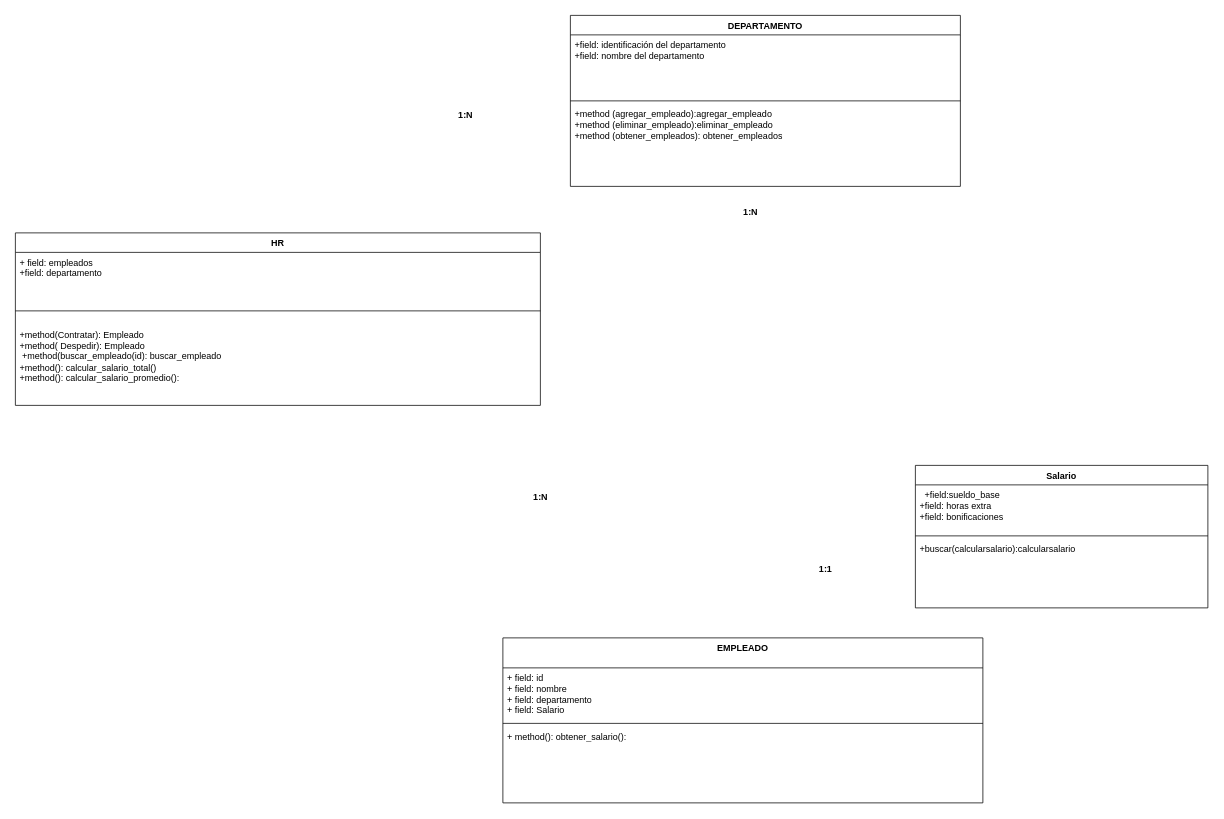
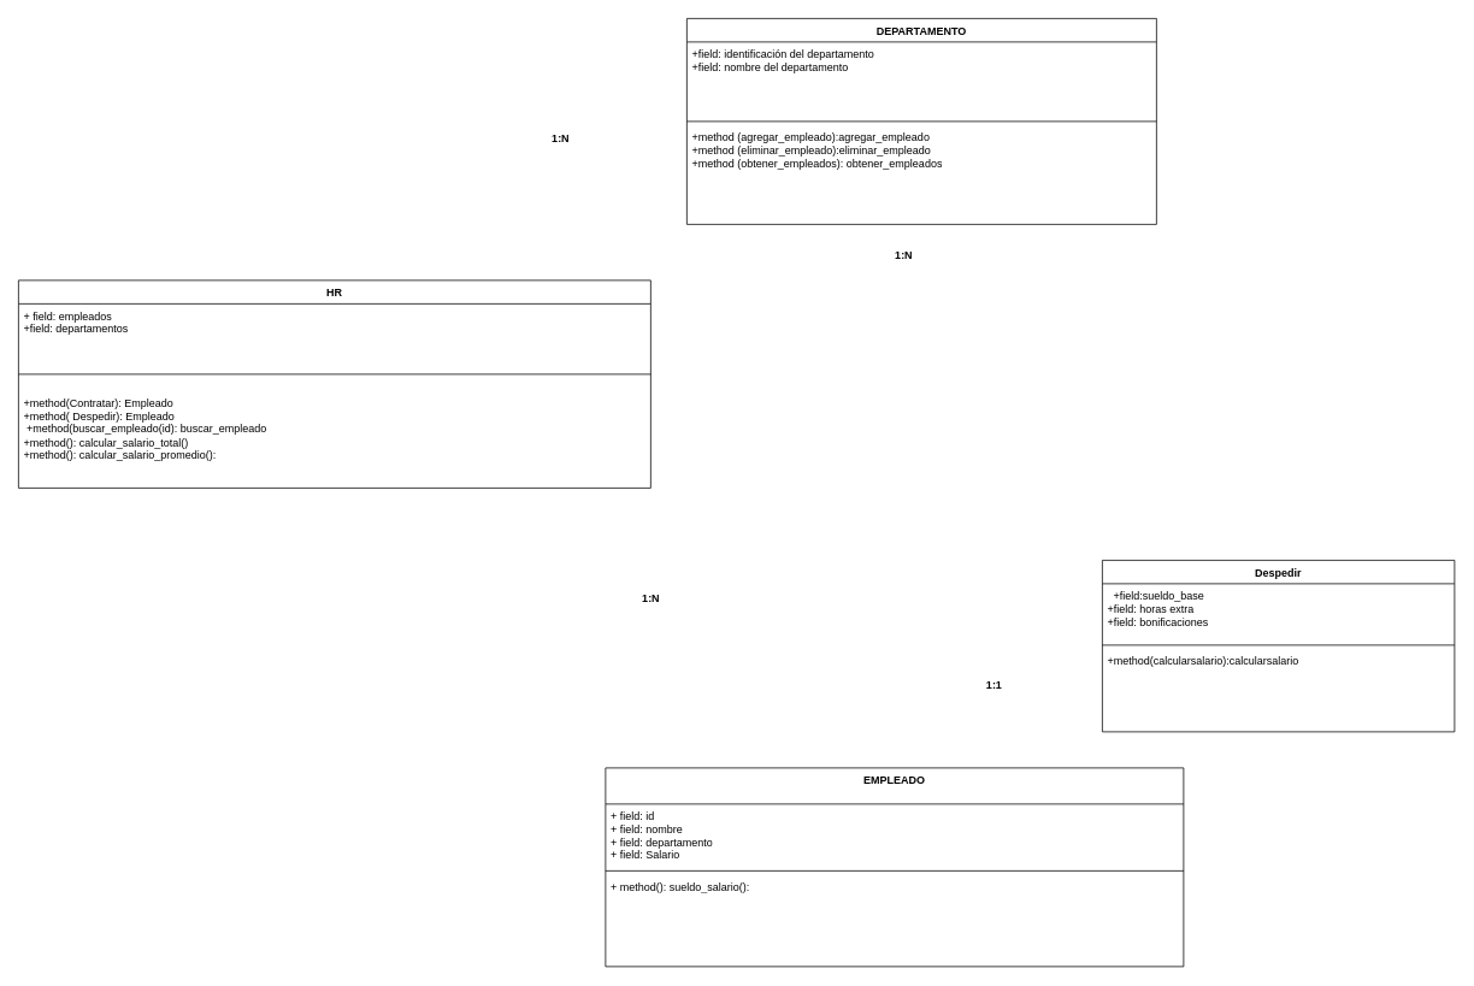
  <mxCell id="0" />
  <mxCell id="1" parent="0" />
  <mxCell id="2" value="HR" style="swimlane;fontStyle=1;align=center;verticalAlign=top;childLayout=stackLayout;horizontal=1;startSize=26;horizontalStack=0;resizeParent=1;resizeParentMax=0;resizeLast=0;collapsible=1;marginBottom=0;whiteSpace=wrap;html=1;" vertex="1" parent="1"><mxGeometry x="20" y="310" width="700" height="230" as="geometry" /></mxCell>
- <mxCell id="3" value="+ field: empleados&lt;br style=&quot;border-color: var(--border-color);&quot;&gt;+field: departamento&lt;br style=&quot;border-color: var(--border-color);&quot;&gt;" style="text;strokeColor=none;fillColor=none;align=left;verticalAlign=top;spacingLeft=4;spacingRight=4;overflow=hidden;rotatable=0;points=[[0,0.5],[1,0.5]];portConstraint=eastwest;whiteSpace=wrap;html=1;" vertex="1" parent="2"><mxGeometry y="26" width="700" height="74" as="geometry" /></mxCell>
+ <mxCell id="3" value="+ field: empleados&lt;br style=&quot;border-color: var(--border-color);&quot;&gt;+field: departamentos&lt;br style=&quot;border-color: var(--border-color);&quot;&gt;" style="text;strokeColor=none;fillColor=none;align=left;verticalAlign=top;spacingLeft=4;spacingRight=4;overflow=hidden;rotatable=0;points=[[0,0.5],[1,0.5]];portConstraint=eastwest;whiteSpace=wrap;html=1;" vertex="1" parent="2"><mxGeometry y="26" width="700" height="74" as="geometry" /></mxCell>
  <mxCell id="4" value="" style="line;strokeWidth=1;fillColor=none;align=left;verticalAlign=middle;spacingTop=-1;spacingLeft=3;spacingRight=3;rotatable=0;labelPosition=right;points=[];portConstraint=eastwest;strokeColor=inherit;" vertex="1" parent="2"><mxGeometry y="100" width="700" height="8" as="geometry" /></mxCell>
  <mxCell id="5" value="&lt;div&gt;&lt;br&gt;&lt;/div&gt;+method(Contratar): Empleado&lt;span style=&quot;background-color: initial;&quot;&gt;&lt;br&gt;&lt;/span&gt;+method( Despedir): Empleado&lt;br&gt;&lt;div&gt;&amp;nbsp;+method(buscar_empleado(id):&amp;nbsp;buscar_empleado&lt;/div&gt;&lt;div&gt;+method():&amp;nbsp;calcular_salario_total()&lt;/div&gt;+method():&amp;nbsp;calcular_salario_promedio():&lt;br&gt;&lt;div&gt;&lt;br&gt;&lt;/div&gt;" style="text;strokeColor=none;fillColor=none;align=left;verticalAlign=top;spacingLeft=4;spacingRight=4;overflow=hidden;rotatable=0;points=[[0,0.5],[1,0.5]];portConstraint=eastwest;whiteSpace=wrap;html=1;" vertex="1" parent="2"><mxGeometry y="108" width="700" height="122" as="geometry" /></mxCell>
  <mxCell id="6" value="EMPLEADO&lt;br&gt;" style="swimlane;fontStyle=1;align=center;verticalAlign=top;childLayout=stackLayout;horizontal=1;startSize=40;horizontalStack=0;resizeParent=1;resizeParentMax=0;resizeLast=0;collapsible=1;marginBottom=0;whiteSpace=wrap;html=1;" vertex="1" parent="1"><mxGeometry x="670" y="850" width="640" height="220" as="geometry" /></mxCell>
  <mxCell id="7" value="+ field: id&lt;br&gt;+ field: nombre&lt;br&gt;+ field: departamento&lt;br&gt;+ field: Salario&lt;br&gt;" style="text;strokeColor=none;fillColor=none;align=left;verticalAlign=top;spacingLeft=4;spacingRight=4;overflow=hidden;rotatable=0;points=[[0,0.5],[1,0.5]];portConstraint=eastwest;whiteSpace=wrap;html=1;" vertex="1" parent="6"><mxGeometry y="40" width="640" height="70" as="geometry" /></mxCell>
  <mxCell id="8" value="" style="line;strokeWidth=1;fillColor=none;align=left;verticalAlign=middle;spacingTop=-1;spacingLeft=3;spacingRight=3;rotatable=0;labelPosition=right;points=[];portConstraint=eastwest;strokeColor=inherit;" vertex="1" parent="6"><mxGeometry y="110" width="640" height="8" as="geometry" /></mxCell>
- <mxCell id="9" value="+ method(): obtener_salario():&amp;nbsp;" style="text;align=left;verticalAlign=top;spacingLeft=4;spacingRight=4;overflow=hidden;rotatable=0;points=[[0,0.5],[1,0.5]];portConstraint=eastwest;whiteSpace=wrap;html=1;" vertex="1" parent="6"><mxGeometry y="118" width="640" height="102" as="geometry" /></mxCell>
+ <mxCell id="9" value="+ method(): sueldo_salario():&amp;nbsp;" style="text;align=left;verticalAlign=top;spacingLeft=4;spacingRight=4;overflow=hidden;rotatable=0;points=[[0,0.5],[1,0.5]];portConstraint=eastwest;whiteSpace=wrap;html=1;" vertex="1" parent="6"><mxGeometry y="118" width="640" height="102" as="geometry" /></mxCell>
  <mxCell id="10" value="DEPARTAMENTO&lt;br&gt;" style="swimlane;fontStyle=1;align=center;verticalAlign=top;childLayout=stackLayout;horizontal=1;startSize=26;horizontalStack=0;resizeParent=1;resizeParentMax=0;resizeLast=0;collapsible=1;marginBottom=0;whiteSpace=wrap;html=1;" vertex="1" parent="1"><mxGeometry x="760" y="20" width="520" height="228" as="geometry" /></mxCell>
  <mxCell id="11" value="&lt;div&gt;+field: identificación del departamento&lt;/div&gt;&lt;div&gt;+field: nombre del departamento&lt;/div&gt;&lt;div&gt;&lt;br&gt;&lt;/div&gt;" style="text;strokeColor=none;fillColor=none;align=left;verticalAlign=top;spacingLeft=4;spacingRight=4;overflow=hidden;rotatable=0;points=[[0,0.5],[1,0.5]];portConstraint=eastwest;whiteSpace=wrap;html=1;" vertex="1" parent="10"><mxGeometry y="26" width="520" height="84" as="geometry" /></mxCell>
  <mxCell id="12" value="" style="line;strokeWidth=1;fillColor=none;align=left;verticalAlign=middle;spacingTop=-1;spacingLeft=3;spacingRight=3;rotatable=0;labelPosition=right;points=[];portConstraint=eastwest;strokeColor=inherit;" vertex="1" parent="10"><mxGeometry y="110" width="520" height="8" as="geometry" /></mxCell>
  <mxCell id="13" value="&lt;div&gt;+method (agregar_empleado):agregar_empleado&lt;/div&gt;&lt;div&gt;+method (eliminar_empleado):eliminar_empleado&lt;/div&gt;&lt;div&gt;+method (obtener_empleados): obtener_empleados&lt;/div&gt;" style="text;strokeColor=none;fillColor=none;align=left;verticalAlign=top;spacingLeft=4;spacingRight=4;overflow=hidden;rotatable=0;points=[[0,0.5],[1,0.5]];portConstraint=eastwest;whiteSpace=wrap;html=1;" vertex="1" parent="10"><mxGeometry y="118" width="520" height="110" as="geometry" /></mxCell>
- <mxCell id="14" value="Salario" style="swimlane;fontStyle=1;align=center;verticalAlign=top;childLayout=stackLayout;horizontal=1;startSize=26;horizontalStack=0;resizeParent=1;resizeParentMax=0;resizeLast=0;collapsible=1;marginBottom=0;whiteSpace=wrap;html=1;" vertex="1" parent="1"><mxGeometry x="1220" y="620" width="390" height="190" as="geometry" /></mxCell>
+ <mxCell id="14" value="Despedir" style="swimlane;fontStyle=1;align=center;verticalAlign=top;childLayout=stackLayout;horizontal=1;startSize=26;horizontalStack=0;resizeParent=1;resizeParentMax=0;resizeLast=0;collapsible=1;marginBottom=0;whiteSpace=wrap;html=1;" vertex="1" parent="1"><mxGeometry x="1220" y="620" width="390" height="190" as="geometry" /></mxCell>
  <mxCell id="15" value="&amp;nbsp;&amp;nbsp;+field:sueldo_base&lt;div&gt;+field: horas extra&lt;/div&gt;&lt;div&gt;+field: bonificaciones&lt;/div&gt;" style="text;strokeColor=none;fillColor=none;align=left;verticalAlign=top;spacingLeft=4;spacingRight=4;overflow=hidden;rotatable=0;points=[[0,0.5],[1,0.5]];portConstraint=eastwest;whiteSpace=wrap;html=1;" vertex="1" parent="14"><mxGeometry y="26" width="390" height="64" as="geometry" /></mxCell>
  <mxCell id="16" value="" style="line;strokeWidth=1;fillColor=none;align=left;verticalAlign=middle;spacingTop=-1;spacingLeft=3;spacingRight=3;rotatable=0;labelPosition=right;points=[];portConstraint=eastwest;strokeColor=inherit;" vertex="1" parent="14"><mxGeometry y="90" width="390" height="8" as="geometry" /></mxCell>
- <mxCell id="17" value="+buscar(calcularsalario):calcularsalario" style="text;strokeColor=none;fillColor=none;align=left;verticalAlign=top;spacingLeft=4;spacingRight=4;overflow=hidden;rotatable=0;points=[[0,0.5],[1,0.5]];portConstraint=eastwest;whiteSpace=wrap;html=1;" vertex="1" parent="14"><mxGeometry y="98" width="390" height="92" as="geometry" /></mxCell>
+ <mxCell id="17" value="+method(calcularsalario):calcularsalario" style="text;strokeColor=none;fillColor=none;align=left;verticalAlign=top;spacingLeft=4;spacingRight=4;overflow=hidden;rotatable=0;points=[[0,0.5],[1,0.5]];portConstraint=eastwest;whiteSpace=wrap;html=1;" vertex="1" parent="14"><mxGeometry y="98" width="390" height="92" as="geometry" /></mxCell>
  <mxCell id="18" value="1:N" style="text;align=center;fontStyle=1;verticalAlign=middle;spacingLeft=3;spacingRight=3;strokeColor=none;rotatable=0;points=[[0,0.5],[1,0.5]];portConstraint=eastwest;html=1;" vertex="1" parent="1"><mxGeometry x="680" y="650" width="80" height="26" as="geometry" /></mxCell>
  <mxCell id="19" value="1:N" style="text;align=center;fontStyle=1;verticalAlign=middle;spacingLeft=3;spacingRight=3;strokeColor=none;rotatable=0;points=[[0,0.5],[1,0.5]];portConstraint=eastwest;html=1;" vertex="1" parent="1"><mxGeometry x="580" y="140" width="80" height="26" as="geometry" /></mxCell>
  <mxCell id="20" value="1:N" style="text;align=center;fontStyle=1;verticalAlign=middle;spacingLeft=3;spacingRight=3;strokeColor=none;rotatable=0;points=[[0,0.5],[1,0.5]];portConstraint=eastwest;html=1;" vertex="1" parent="1"><mxGeometry x="960" y="270" width="80" height="26" as="geometry" /></mxCell>
  <mxCell id="21" value="1:1" style="text;align=center;fontStyle=1;verticalAlign=middle;spacingLeft=3;spacingRight=3;strokeColor=none;rotatable=0;points=[[0,0.5],[1,0.5]];portConstraint=eastwest;html=1;" vertex="1" parent="1"><mxGeometry x="1060" y="745" width="80" height="26" as="geometry" /></mxCell>
